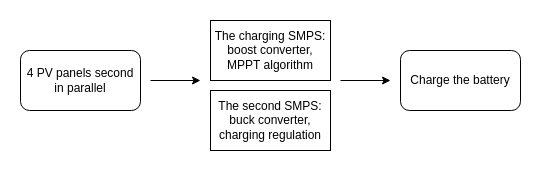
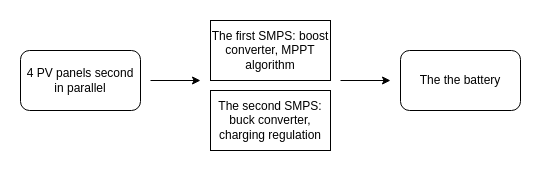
  <mxCell id="0" />
  <mxCell id="1" parent="0" />
  <mxCell id="2" value="4 PV panels second in parallel" style="rounded=1;whiteSpace=wrap;html=1;" parent="1" vertex="1"><mxGeometry x="20" y="50" width="120" height="60" as="geometry" /></mxCell>
- <mxCell id="3" value="The charging SMPS: boost converter, MPPT algorithm" style="rounded=0;whiteSpace=wrap;html=1;" parent="1" vertex="1"><mxGeometry x="210" y="20" width="120" height="60" as="geometry" /></mxCell>
+ <mxCell id="3" value="The first SMPS: boost converter, MPPT algorithm" style="rounded=0;whiteSpace=wrap;html=1;" parent="1" vertex="1"><mxGeometry x="210" y="20" width="120" height="60" as="geometry" /></mxCell>
  <mxCell id="4" value="The second SMPS: buck converter, charging regulation" style="rounded=0;whiteSpace=wrap;html=1;" parent="1" vertex="1"><mxGeometry x="210" y="90" width="120" height="60" as="geometry" /></mxCell>
- <mxCell id="5" value="Charge the battery" style="rounded=1;whiteSpace=wrap;html=1;" parent="1" vertex="1"><mxGeometry x="400" y="50" width="120" height="60" as="geometry" /></mxCell>
+ <mxCell id="5" value="The the battery" style="rounded=1;whiteSpace=wrap;html=1;" parent="1" vertex="1"><mxGeometry x="400" y="50" width="120" height="60" as="geometry" /></mxCell>
  <mxCell id="6" value="" style="endArrow=classic;html=1;" parent="1" edge="1"><mxGeometry width="50" height="50" relative="1" as="geometry"><mxPoint x="150" y="80" as="sourcePoint" /><mxPoint x="200" y="80" as="targetPoint" /></mxGeometry></mxCell>
  <mxCell id="7" value="" style="endArrow=classic;html=1;" parent="1" edge="1"><mxGeometry width="50" height="50" relative="1" as="geometry"><mxPoint x="340" y="80" as="sourcePoint" /><mxPoint x="390" y="80" as="targetPoint" /></mxGeometry></mxCell>
